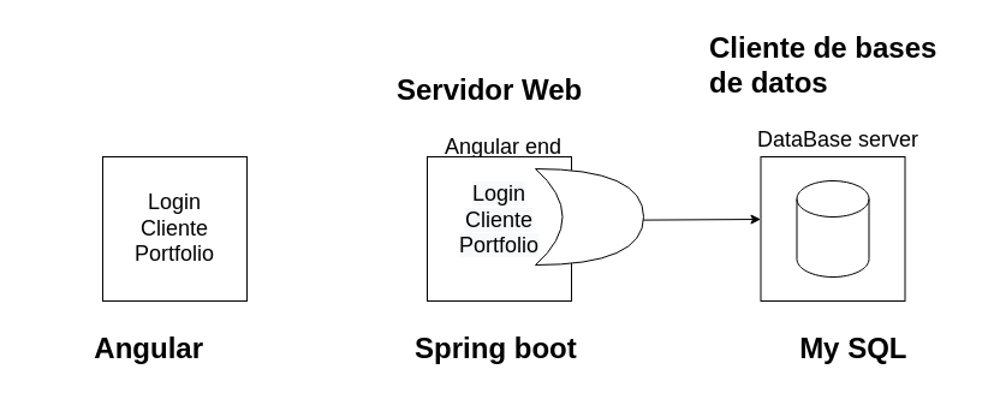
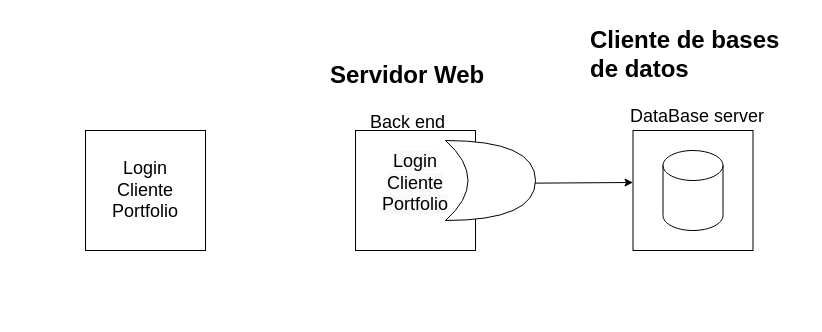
  <mxCell id="0" />
  <mxCell id="1" parent="0" />
  <mxCell id="2" value="" style="whiteSpace=wrap;html=1;aspect=fixed;" vertex="1" parent="1"><mxGeometry x="85" y="130" width="120" height="120" as="geometry" /></mxCell>
- <mxCell id="3" value="&lt;h1&gt;Servidor Web&lt;/h1&gt;&lt;h1&gt;&lt;span style=&quot;background-color: initial; font-size: 18px; font-weight: normal;&quot;&gt;&amp;nbsp; &lt;span style=&quot;white-space: pre;&quot;&gt;&#09;&lt;/span&gt;Angular end&lt;/span&gt;&lt;/h1&gt;" style="text;html=1;strokeColor=none;fillColor=none;spacing=5;spacingTop=-20;whiteSpace=wrap;overflow=hidden;rounded=0;" vertex="1" parent="1"><mxGeometry x="325" y="55" width="215" height="80" as="geometry" /></mxCell>
+ <mxCell id="3" value="&lt;h1&gt;Servidor Web&lt;/h1&gt;&lt;h1&gt;&lt;span style=&quot;background-color: initial; font-size: 18px; font-weight: normal;&quot;&gt;&amp;nbsp; &lt;span style=&quot;white-space: pre;&quot;&gt;&#09;&lt;/span&gt;Back end&lt;/span&gt;&lt;/h1&gt;" style="text;html=1;strokeColor=none;fillColor=none;spacing=5;spacingTop=-20;whiteSpace=wrap;overflow=hidden;rounded=0;" vertex="1" parent="1"><mxGeometry x="325" y="55" width="215" height="80" as="geometry" /></mxCell>
  <mxCell id="4" value="&#10;&lt;span style=&quot;color: rgb(0, 0, 0); font-family: Helvetica; font-size: 18px; font-style: normal; font-variant-ligatures: normal; font-variant-caps: normal; font-weight: 400; letter-spacing: normal; orphans: 2; text-align: center; text-indent: 0px; text-transform: none; widows: 2; word-spacing: 0px; -webkit-text-stroke-width: 0px; background-color: rgb(248, 249, 250); text-decoration-thickness: initial; text-decoration-style: initial; text-decoration-color: initial; float: none; display: inline !important;&quot;&gt;Login&lt;/span&gt;&lt;br style=&quot;color: rgb(0, 0, 0); font-family: Helvetica; font-size: 18px; font-style: normal; font-variant-ligatures: normal; font-variant-caps: normal; font-weight: 400; letter-spacing: normal; orphans: 2; text-align: center; text-indent: 0px; text-transform: none; widows: 2; word-spacing: 0px; -webkit-text-stroke-width: 0px; background-color: rgb(248, 249, 250); text-decoration-thickness: initial; text-decoration-style: initial; text-decoration-color: initial;&quot;&gt;&lt;span style=&quot;color: rgb(0, 0, 0); font-family: Helvetica; font-size: 18px; font-style: normal; font-variant-ligatures: normal; font-variant-caps: normal; font-weight: 400; letter-spacing: normal; orphans: 2; text-align: center; text-indent: 0px; text-transform: none; widows: 2; word-spacing: 0px; -webkit-text-stroke-width: 0px; background-color: rgb(248, 249, 250); text-decoration-thickness: initial; text-decoration-style: initial; text-decoration-color: initial; float: none; display: inline !important;&quot;&gt;Cliente&lt;/span&gt;&lt;br style=&quot;color: rgb(0, 0, 0); font-family: Helvetica; font-size: 18px; font-style: normal; font-variant-ligatures: normal; font-variant-caps: normal; font-weight: 400; letter-spacing: normal; orphans: 2; text-align: center; text-indent: 0px; text-transform: none; widows: 2; word-spacing: 0px; -webkit-text-stroke-width: 0px; background-color: rgb(248, 249, 250); text-decoration-thickness: initial; text-decoration-style: initial; text-decoration-color: initial;&quot;&gt;&lt;span style=&quot;color: rgb(0, 0, 0); font-family: Helvetica; font-size: 18px; font-style: normal; font-variant-ligatures: normal; font-variant-caps: normal; font-weight: 400; letter-spacing: normal; orphans: 2; text-align: center; text-indent: 0px; text-transform: none; widows: 2; word-spacing: 0px; -webkit-text-stroke-width: 0px; background-color: rgb(248, 249, 250); text-decoration-thickness: initial; text-decoration-style: initial; text-decoration-color: initial; float: none; display: inline !important;&quot;&gt;Portfolio&lt;/span&gt;&#10;&#10;" style="whiteSpace=wrap;html=1;aspect=fixed;" vertex="1" parent="1"><mxGeometry x="355" y="130" width="120" height="120" as="geometry" /></mxCell>
  <mxCell id="5" value="&lt;h1&gt;Cliente de bases de datos&lt;/h1&gt;&lt;h1&gt;&lt;span style=&quot;background-color: initial; font-size: 18px; font-weight: normal;&quot;&gt;&amp;nbsp; &lt;span style=&quot;white-space: pre;&quot;&gt;&#09;&lt;/span&gt;DataBase server&lt;/span&gt;&lt;/h1&gt;" style="text;html=1;strokeColor=none;fillColor=none;spacing=5;spacingTop=-20;whiteSpace=wrap;overflow=hidden;rounded=0;" vertex="1" parent="1"><mxGeometry x="585" y="20" width="215" height="105" as="geometry" /></mxCell>
  <mxCell id="6" value="" style="whiteSpace=wrap;html=1;aspect=fixed;" vertex="1" parent="1"><mxGeometry x="632.5" y="130" width="120" height="120" as="geometry" /></mxCell>
  <mxCell id="7" value="Login&lt;br&gt;Cliente&lt;br&gt;Portfolio&lt;br&gt;&lt;div style=&quot;text-align: justify;&quot;&gt;&lt;/div&gt;" style="text;html=1;strokeColor=none;fillColor=none;align=center;verticalAlign=middle;whiteSpace=wrap;rounded=0;fontSize=18;" vertex="1" parent="1"><mxGeometry x="85" y="130" width="120" height="120" as="geometry" /></mxCell>
  <mxCell id="8" value="" style="shape=cylinder3;whiteSpace=wrap;html=1;boundedLbl=1;backgroundOutline=1;size=15;fontSize=18;" vertex="1" parent="1"><mxGeometry x="662.5" y="150" width="60" height="80" as="geometry" /></mxCell>
  <mxCell id="9" value="" style="endArrow=classic;html=1;rounded=0;fontSize=18;exitX=1.017;exitY=0.358;exitDx=0;exitDy=0;exitPerimeter=0;entryX=0;entryY=0.35;entryDx=0;entryDy=0;entryPerimeter=0;" edge="1" parent="1"><mxGeometry width="50" height="50" relative="1" as="geometry"><mxPoint x="484.54" y="182.96" as="sourcePoint" /><mxPoint x="632.5" y="182" as="targetPoint" /><Array as="points" /></mxGeometry></mxCell>
  <mxCell id="10" value="" style="shape=xor;whiteSpace=wrap;html=1;fontSize=18;" vertex="1" parent="1"><mxGeometry x="445" y="140" width="90" height="80" as="geometry" /></mxCell>
- <mxCell id="11" value="&lt;h1&gt;&lt;span style=&quot;white-space: pre;&quot;&gt;&#09;&lt;/span&gt;Angular&lt;span style=&quot;white-space: pre;&quot;&gt;&#09;&lt;/span&gt;&lt;span style=&quot;white-space: pre;&quot;&gt;&#09;&lt;/span&gt;&lt;span style=&quot;white-space: pre;&quot;&gt;&#09;&lt;/span&gt;&lt;span style=&quot;white-space: pre;&quot;&gt;&#09;&lt;/span&gt;Spring boot&lt;span style=&quot;white-space: pre;&quot;&gt;&#09;&lt;/span&gt;&lt;span style=&quot;white-space: pre;&quot;&gt;&#09;&lt;/span&gt;&lt;span style=&quot;white-space: pre;&quot;&gt;&#09;&lt;/span&gt;&lt;span style=&quot;white-space: pre;&quot;&gt;&#09;&lt;/span&gt;My SQL&lt;/h1&gt;" style="text;html=1;strokeColor=none;fillColor=none;spacing=5;spacingTop=-20;whiteSpace=wrap;overflow=hidden;rounded=0;" vertex="1" parent="1"><mxGeometry x="20" y="270" width="765" height="40" as="geometry" /></mxCell>
